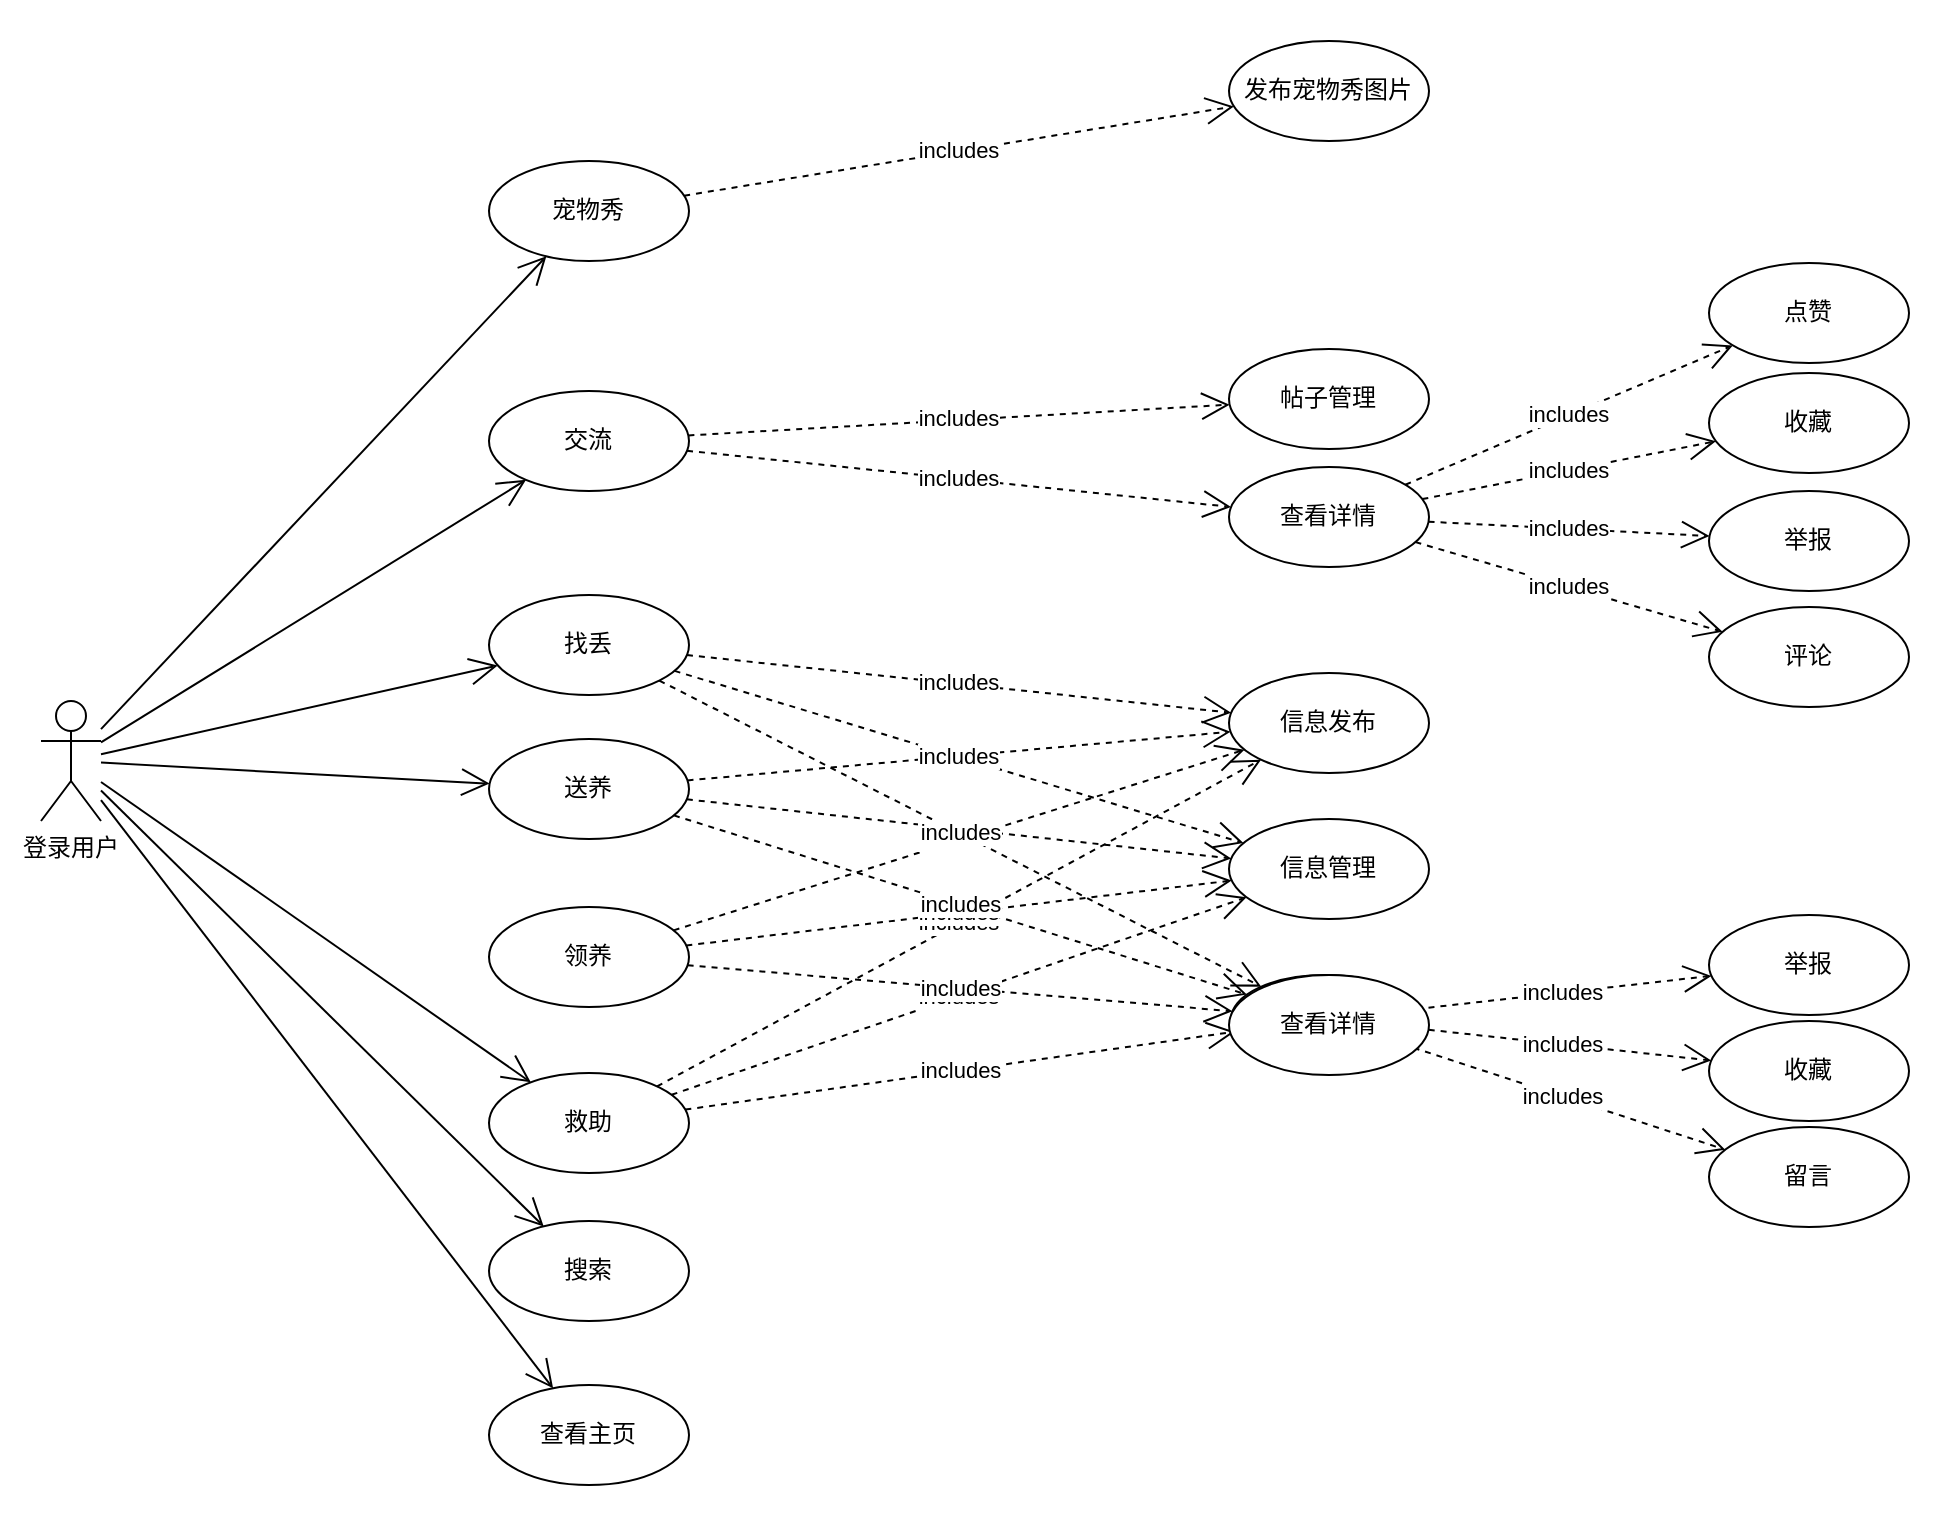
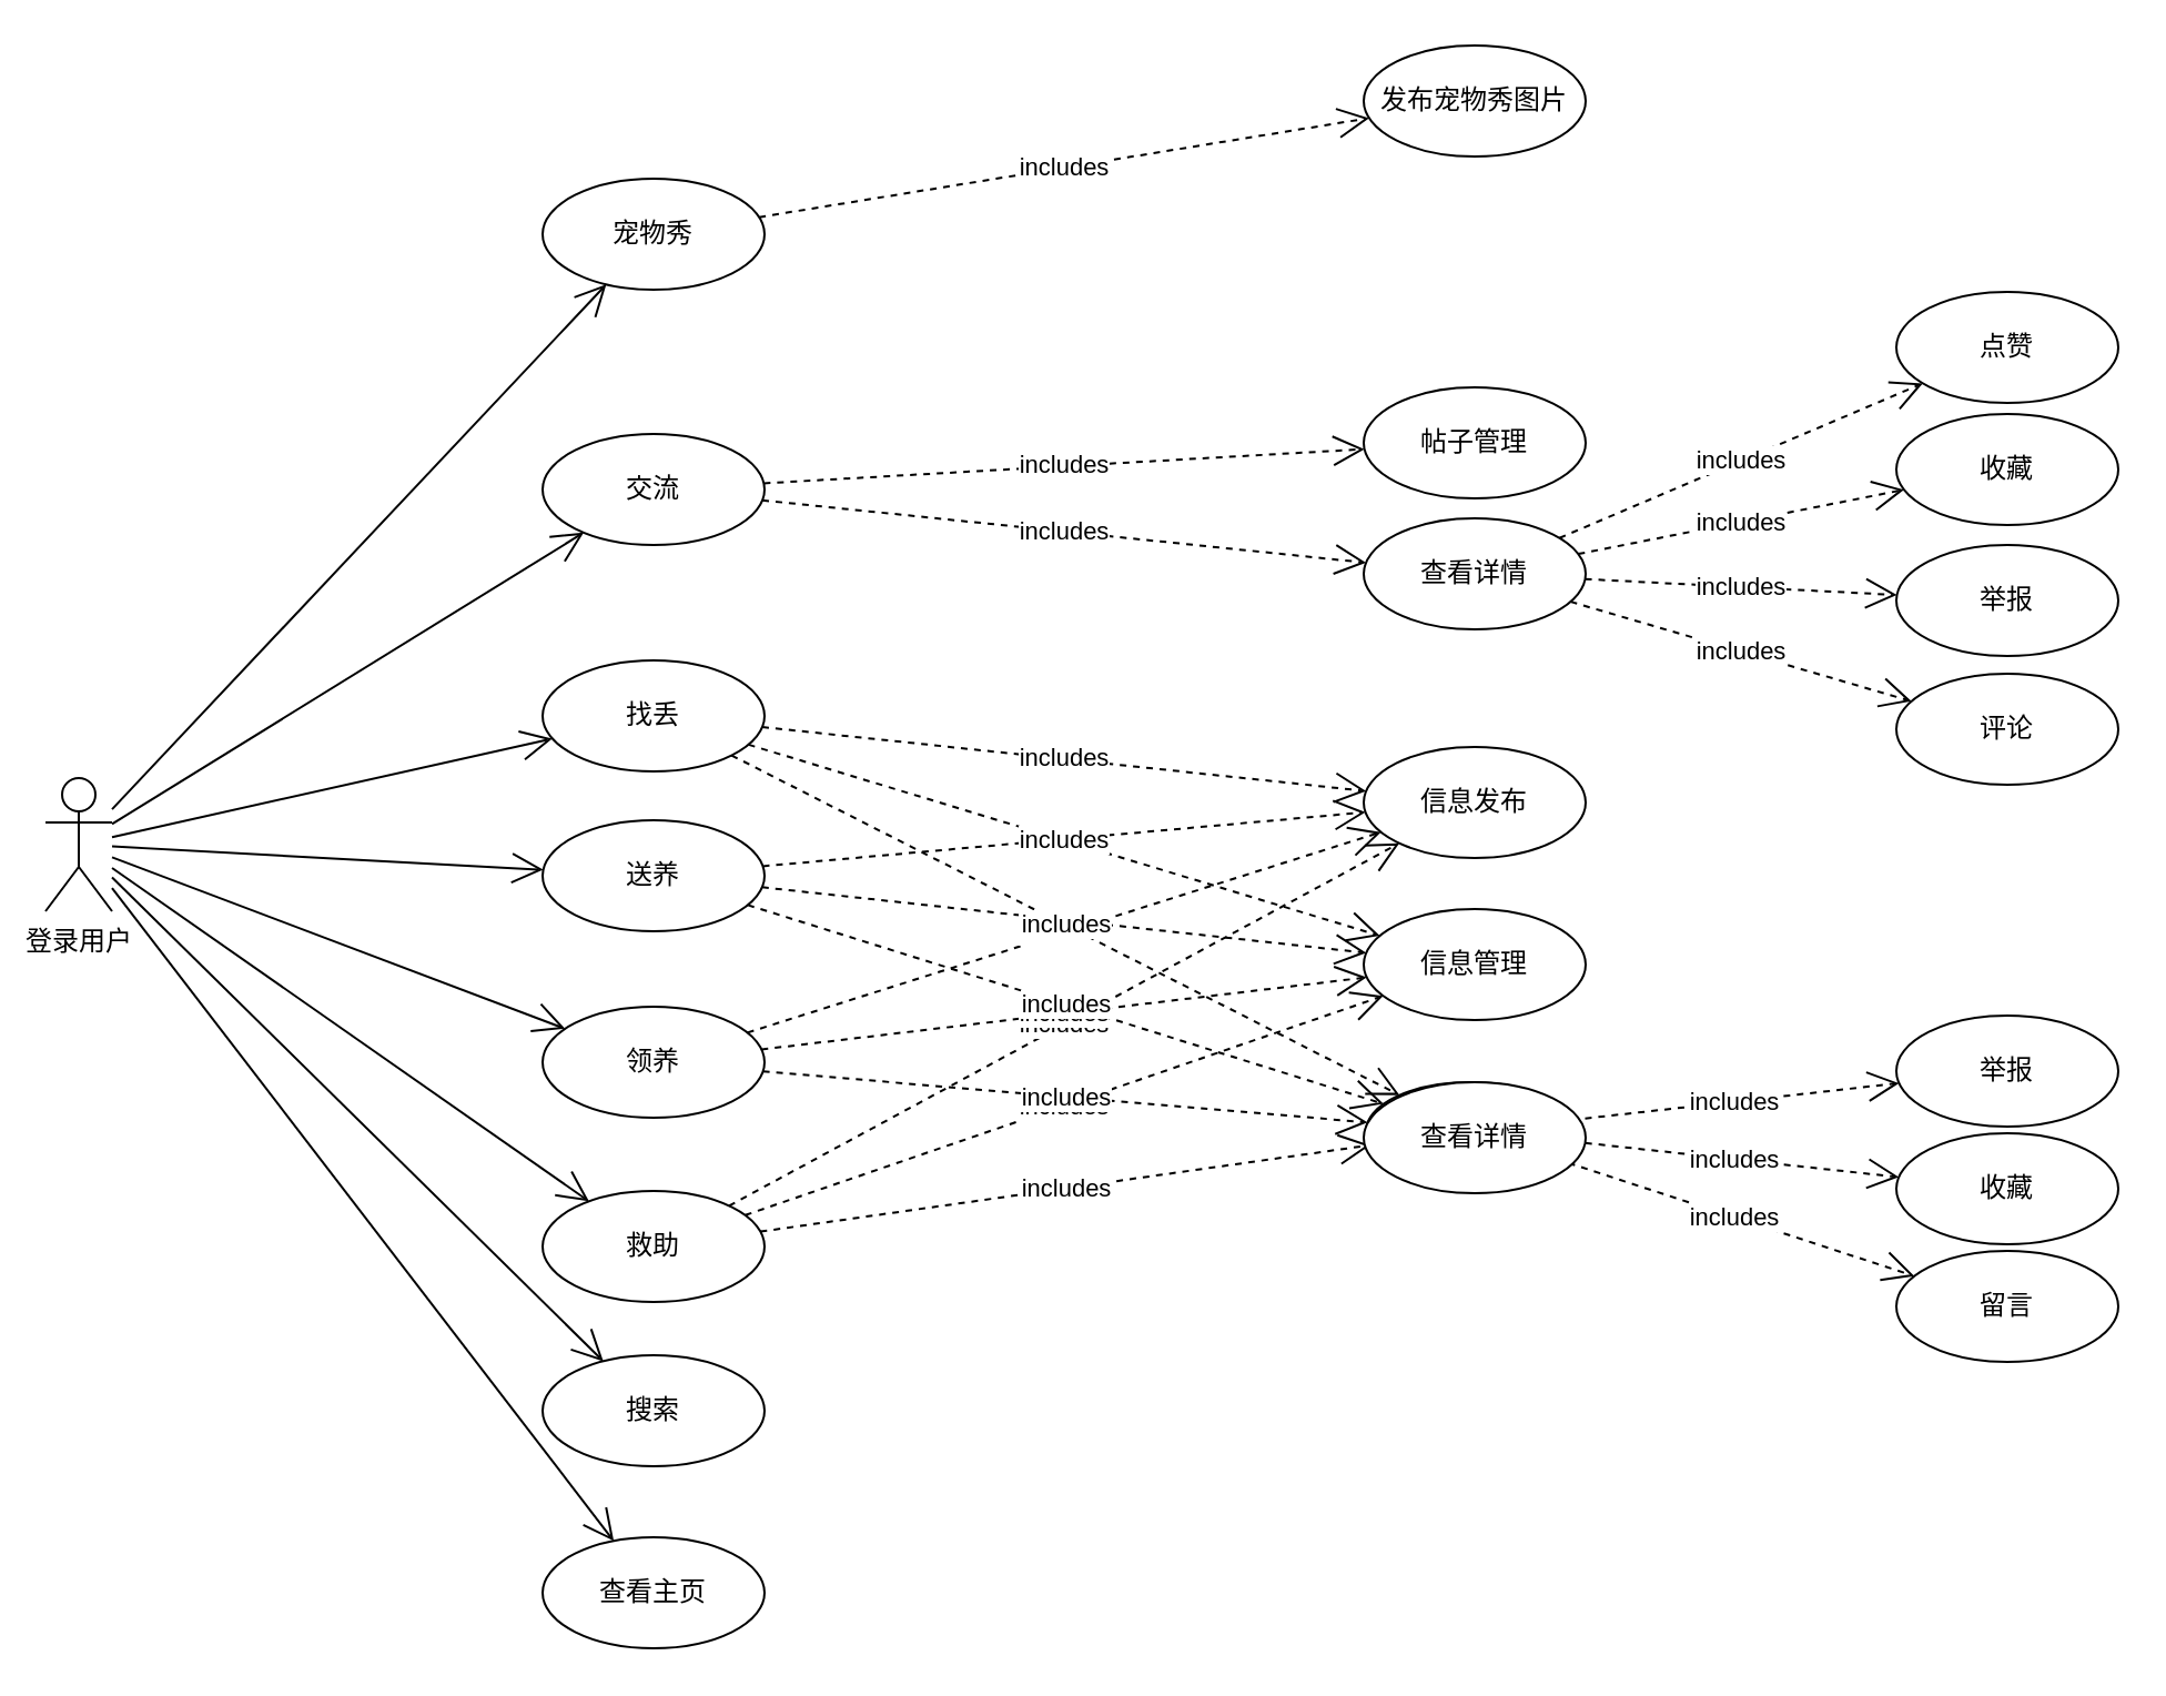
  <mxCell id="0" />
  <mxCell id="1" parent="0" />
  <mxCell id="2" value="登录用户" style="shape=umlActor;verticalLabelPosition=bottom;verticalAlign=top;html=1;" vertex="1" parent="1"><mxGeometry x="20" y="350" width="30" height="60" as="geometry" /></mxCell>
  <mxCell id="3" value="救助" style="ellipse;whiteSpace=wrap;html=1;verticalAlign=middle;" vertex="1" parent="1"><mxGeometry x="244" y="536" width="100" height="50" as="geometry" /></mxCell>
  <mxCell id="4" value="宠物秀" style="ellipse;whiteSpace=wrap;html=1;verticalAlign=middle;" vertex="1" parent="1"><mxGeometry x="244" y="80" width="100" height="50" as="geometry" /></mxCell>
  <mxCell id="5" value="交流" style="ellipse;whiteSpace=wrap;html=1;verticalAlign=middle;" vertex="1" parent="1"><mxGeometry x="244" y="195" width="100" height="50" as="geometry" /></mxCell>
  <mxCell id="6" value="送养" style="ellipse;whiteSpace=wrap;html=1;verticalAlign=middle;" vertex="1" parent="1"><mxGeometry x="244" y="369" width="100" height="50" as="geometry" /></mxCell>
  <mxCell id="7" value="领养" style="ellipse;whiteSpace=wrap;html=1;verticalAlign=middle;" vertex="1" parent="1"><mxGeometry x="244" y="453" width="100" height="50" as="geometry" /></mxCell>
  <mxCell id="8" value="找丢" style="ellipse;whiteSpace=wrap;html=1;verticalAlign=middle;horizontal=1;" vertex="1" parent="1"><mxGeometry x="244" y="297" width="100" height="50" as="geometry" /></mxCell>
  <mxCell id="9" value="" style="endArrow=open;endFill=1;endSize=12;html=1;rounded=0;" edge="1" parent="1" source="2" target="4"><mxGeometry width="160" relative="1" as="geometry"><mxPoint x="206" y="288" as="sourcePoint" /><mxPoint x="366" y="288" as="targetPoint" /></mxGeometry></mxCell>
  <mxCell id="10" value="" style="endArrow=open;endFill=1;endSize=12;html=1;rounded=0;" edge="1" parent="1" source="2" target="5"><mxGeometry width="160" relative="1" as="geometry"><mxPoint x="206" y="288" as="sourcePoint" /><mxPoint x="366" y="288" as="targetPoint" /></mxGeometry></mxCell>
  <mxCell id="11" value="" style="endArrow=open;endFill=1;endSize=12;html=1;rounded=0;" edge="1" parent="1" source="2" target="8"><mxGeometry width="160" relative="1" as="geometry"><mxPoint x="206" y="288" as="sourcePoint" /><mxPoint x="366" y="288" as="targetPoint" /></mxGeometry></mxCell>
  <mxCell id="12" value="" style="endArrow=open;endFill=1;endSize=12;html=1;rounded=0;" edge="1" parent="1" source="2" target="6"><mxGeometry width="160" relative="1" as="geometry"><mxPoint x="206" y="288" as="sourcePoint" /><mxPoint x="366" y="288" as="targetPoint" /></mxGeometry></mxCell>
+ <mxCell id="13" value="" style="endArrow=open;endFill=1;endSize=12;html=1;rounded=0;" edge="1" parent="1" source="2" target="7"><mxGeometry width="160" relative="1" as="geometry"><mxPoint x="206" y="288" as="sourcePoint" /><mxPoint x="366" y="288" as="targetPoint" /></mxGeometry></mxCell>
  <mxCell id="14" value="" style="endArrow=open;endFill=1;endSize=12;html=1;rounded=0;" edge="1" parent="1" source="2" target="3"><mxGeometry width="160" relative="1" as="geometry"><mxPoint x="494" y="188" as="sourcePoint" /><mxPoint x="366" y="288" as="targetPoint" /></mxGeometry></mxCell>
  <mxCell id="15" value="信息发布" style="ellipse;whiteSpace=wrap;html=1;" vertex="1" parent="1"><mxGeometry x="614" y="336" width="100" height="50" as="geometry" /></mxCell>
  <mxCell id="16" value="信息管理" style="ellipse;whiteSpace=wrap;html=1;" vertex="1" parent="1"><mxGeometry x="614" y="409" width="100" height="50" as="geometry" /></mxCell>
  <mxCell id="17" value="includes" style="endArrow=open;endSize=12;dashed=1;html=1;rounded=0;" edge="1" parent="1" source="8" target="15"><mxGeometry width="160" relative="1" as="geometry"><mxPoint x="196" y="310" as="sourcePoint" /><mxPoint x="356" y="310" as="targetPoint" /></mxGeometry></mxCell>
  <mxCell id="18" value="includes" style="endArrow=open;endSize=12;dashed=1;html=1;rounded=0;" edge="1" parent="1" source="6" target="15"><mxGeometry width="160" relative="1" as="geometry"><mxPoint x="196" y="310" as="sourcePoint" /><mxPoint x="356" y="310" as="targetPoint" /></mxGeometry></mxCell>
  <mxCell id="19" value="includes" style="endArrow=open;endSize=12;dashed=1;html=1;rounded=0;" edge="1" parent="1" source="7" target="15"><mxGeometry width="160" relative="1" as="geometry"><mxPoint x="196" y="310" as="sourcePoint" /><mxPoint x="356" y="310" as="targetPoint" /></mxGeometry></mxCell>
  <mxCell id="20" value="includes" style="endArrow=open;endSize=12;dashed=1;html=1;rounded=0;" edge="1" parent="1" source="3" target="15"><mxGeometry width="160" relative="1" as="geometry"><mxPoint x="196" y="310" as="sourcePoint" /><mxPoint x="356" y="310" as="targetPoint" /></mxGeometry></mxCell>
  <mxCell id="21" value="includes" style="endArrow=open;endSize=12;dashed=1;html=1;rounded=0;" edge="1" parent="1" source="8" target="16"><mxGeometry width="160" relative="1" as="geometry"><mxPoint x="196" y="310" as="sourcePoint" /><mxPoint x="356" y="310" as="targetPoint" /></mxGeometry></mxCell>
  <mxCell id="22" value="includes" style="endArrow=open;endSize=12;dashed=1;html=1;rounded=0;" edge="1" parent="1" source="6" target="16"><mxGeometry width="160" relative="1" as="geometry"><mxPoint x="196" y="310" as="sourcePoint" /><mxPoint x="356" y="310" as="targetPoint" /></mxGeometry></mxCell>
  <mxCell id="23" value="includes" style="endArrow=open;endSize=12;dashed=1;html=1;rounded=0;" edge="1" parent="1" source="7" target="16"><mxGeometry width="160" relative="1" as="geometry"><mxPoint x="196" y="310" as="sourcePoint" /><mxPoint x="356" y="310" as="targetPoint" /></mxGeometry></mxCell>
  <mxCell id="24" value="includes" style="endArrow=open;endSize=12;dashed=1;html=1;rounded=0;" edge="1" parent="1" source="3" target="16"><mxGeometry width="160" relative="1" as="geometry"><mxPoint x="196" y="310" as="sourcePoint" /><mxPoint x="356" y="310" as="targetPoint" /></mxGeometry></mxCell>
  <mxCell id="25" value="查看详情" style="ellipse;whiteSpace=wrap;html=1;" vertex="1" parent="1"><mxGeometry x="615" y="487" width="94" height="44" as="geometry" /></mxCell>
  <mxCell id="26" value="includes" style="endArrow=open;endSize=12;dashed=1;html=1;rounded=0;" edge="1" parent="1" source="8" target="25"><mxGeometry width="160" relative="1" as="geometry"><mxPoint x="196" y="411" as="sourcePoint" /><mxPoint x="356" y="411" as="targetPoint" /></mxGeometry></mxCell>
  <mxCell id="27" value="includes" style="endArrow=open;endSize=12;dashed=1;html=1;rounded=0;" edge="1" parent="1" source="6" target="25"><mxGeometry width="160" relative="1" as="geometry"><mxPoint x="196" y="411" as="sourcePoint" /><mxPoint x="356" y="411" as="targetPoint" /></mxGeometry></mxCell>
  <mxCell id="28" value="includes" style="endArrow=open;endSize=12;dashed=1;html=1;rounded=0;" edge="1" parent="1" source="7" target="25"><mxGeometry width="160" relative="1" as="geometry"><mxPoint x="196" y="411" as="sourcePoint" /><mxPoint x="356" y="411" as="targetPoint" /></mxGeometry></mxCell>
  <mxCell id="29" value="includes" style="endArrow=open;endSize=12;dashed=1;html=1;rounded=0;" edge="1" parent="1" source="3" target="25"><mxGeometry width="160" relative="1" as="geometry"><mxPoint x="196" y="411" as="sourcePoint" /><mxPoint x="356" y="411" as="targetPoint" /></mxGeometry></mxCell>
  <mxCell id="30" value="举报" style="ellipse;whiteSpace=wrap;html=1;" vertex="1" parent="1"><mxGeometry x="854" y="457" width="100" height="50" as="geometry" /></mxCell>
  <mxCell id="31" value="留言" style="ellipse;whiteSpace=wrap;html=1;" vertex="1" parent="1"><mxGeometry x="854" y="563" width="100" height="50" as="geometry" /></mxCell>
  <mxCell id="32" value="收藏" style="ellipse;whiteSpace=wrap;html=1;" vertex="1" parent="1"><mxGeometry x="854" y="510" width="100" height="50" as="geometry" /></mxCell>
  <mxCell id="33" value="includes" style="endArrow=open;endSize=12;dashed=1;html=1;rounded=0;" edge="1" parent="1" source="25" target="30"><mxGeometry width="160" relative="1" as="geometry"><mxPoint x="354" y="310" as="sourcePoint" /><mxPoint x="514" y="310" as="targetPoint" /></mxGeometry></mxCell>
  <mxCell id="34" value="includes" style="endArrow=open;endSize=12;dashed=1;html=1;rounded=0;" edge="1" parent="1" source="25" target="32"><mxGeometry width="160" relative="1" as="geometry"><mxPoint x="354" y="310" as="sourcePoint" /><mxPoint x="514" y="310" as="targetPoint" /></mxGeometry></mxCell>
  <mxCell id="35" value="includes" style="endArrow=open;endSize=12;dashed=1;html=1;rounded=0;" edge="1" parent="1" source="25" target="31"><mxGeometry width="160" relative="1" as="geometry"><mxPoint x="354" y="310" as="sourcePoint" /><mxPoint x="514" y="310" as="targetPoint" /></mxGeometry></mxCell>
  <mxCell id="36" value="帖子管理" style="ellipse;whiteSpace=wrap;html=1;" vertex="1" parent="1"><mxGeometry x="614" y="174" width="100" height="50" as="geometry" /></mxCell>
  <mxCell id="37" value="查看详情" style="ellipse;whiteSpace=wrap;html=1;" vertex="1" parent="1"><mxGeometry x="614" y="233" width="100" height="50" as="geometry" /></mxCell>
  <mxCell id="38" value="includes" style="endArrow=open;endSize=12;dashed=1;html=1;rounded=0;" edge="1" parent="1" source="5" target="36"><mxGeometry width="160" relative="1" as="geometry"><mxPoint x="354" y="108" as="sourcePoint" /><mxPoint x="514" y="108" as="targetPoint" /></mxGeometry></mxCell>
  <mxCell id="39" value="includes" style="endArrow=open;endSize=12;dashed=1;html=1;rounded=0;" edge="1" parent="1" source="5" target="37"><mxGeometry width="160" relative="1" as="geometry"><mxPoint x="354" y="108" as="sourcePoint" /><mxPoint x="514" y="108" as="targetPoint" /></mxGeometry></mxCell>
  <mxCell id="40" value="点赞" style="ellipse;whiteSpace=wrap;html=1;" vertex="1" parent="1"><mxGeometry x="854" y="131" width="100" height="50" as="geometry" /></mxCell>
  <mxCell id="41" value="收藏" style="ellipse;whiteSpace=wrap;html=1;" vertex="1" parent="1"><mxGeometry x="854" y="186" width="100" height="50" as="geometry" /></mxCell>
  <mxCell id="42" value="举报" style="ellipse;whiteSpace=wrap;html=1;" vertex="1" parent="1"><mxGeometry x="854" y="245" width="100" height="50" as="geometry" /></mxCell>
  <mxCell id="43" value="评论" style="ellipse;whiteSpace=wrap;html=1;" vertex="1" parent="1"><mxGeometry x="854" y="303" width="100" height="50" as="geometry" /></mxCell>
  <mxCell id="44" value="includes" style="endArrow=open;endSize=12;dashed=1;html=1;rounded=0;" edge="1" parent="1" source="37" target="40"><mxGeometry width="160" relative="1" as="geometry"><mxPoint x="354" y="209" as="sourcePoint" /><mxPoint x="514" y="209" as="targetPoint" /></mxGeometry></mxCell>
  <mxCell id="45" value="includes" style="endArrow=open;endSize=12;dashed=1;html=1;rounded=0;" edge="1" parent="1" source="37" target="41"><mxGeometry width="160" relative="1" as="geometry"><mxPoint x="354" y="209" as="sourcePoint" /><mxPoint x="514" y="209" as="targetPoint" /></mxGeometry></mxCell>
  <mxCell id="46" value="includes" style="endArrow=open;endSize=12;dashed=1;html=1;rounded=0;" edge="1" parent="1" source="37" target="42"><mxGeometry width="160" relative="1" as="geometry"><mxPoint x="354" y="209" as="sourcePoint" /><mxPoint x="514" y="209" as="targetPoint" /></mxGeometry></mxCell>
  <mxCell id="47" value="includes" style="endArrow=open;endSize=12;dashed=1;html=1;rounded=0;" edge="1" parent="1" source="37" target="43"><mxGeometry width="160" relative="1" as="geometry"><mxPoint x="354" y="411" as="sourcePoint" /><mxPoint x="514" y="411" as="targetPoint" /></mxGeometry></mxCell>
  <mxCell id="48" value="发布宠物秀图片" style="ellipse;whiteSpace=wrap;html=1;" vertex="1" parent="1"><mxGeometry x="614" y="20" width="100" height="50" as="geometry" /></mxCell>
  <mxCell id="49" value="includes" style="endArrow=open;endSize=12;dashed=1;html=1;rounded=0;" edge="1" parent="1" source="4" target="48"><mxGeometry width="160" relative="1" as="geometry"><mxPoint x="354" y="6" as="sourcePoint" /><mxPoint x="514" y="6" as="targetPoint" /></mxGeometry></mxCell>
  <mxCell id="50" value="搜索" style="ellipse;whiteSpace=wrap;html=1;" vertex="1" parent="1"><mxGeometry x="244" y="610" width="100" height="50" as="geometry" /></mxCell>
  <mxCell id="51" value="查看主页" style="ellipse;whiteSpace=wrap;html=1;movable=1;resizable=1;rotatable=1;deletable=1;editable=1;locked=0;connectable=1;" vertex="1" parent="1"><mxGeometry x="244" y="692" width="100" height="50" as="geometry" /></mxCell>
  <mxCell id="52" value="" style="endArrow=open;endFill=1;endSize=12;html=1;rounded=0;" edge="1" parent="1" source="2" target="50"><mxGeometry width="160" relative="1" as="geometry"><mxPoint x="354" y="614" as="sourcePoint" /><mxPoint x="514" y="614" as="targetPoint" /></mxGeometry></mxCell>
  <mxCell id="53" value="" style="endArrow=open;endFill=1;endSize=12;html=1;rounded=0;" edge="1" parent="1" source="2" target="51"><mxGeometry width="160" relative="1" as="geometry"><mxPoint x="33" y="508" as="sourcePoint" /><mxPoint x="514" y="614" as="targetPoint" /></mxGeometry></mxCell>
  <mxCell id="54" value="查看详情" style="ellipse;whiteSpace=wrap;html=1;" vertex="1" parent="1"><mxGeometry x="614" y="487" width="100" height="50" as="geometry" /></mxCell>
